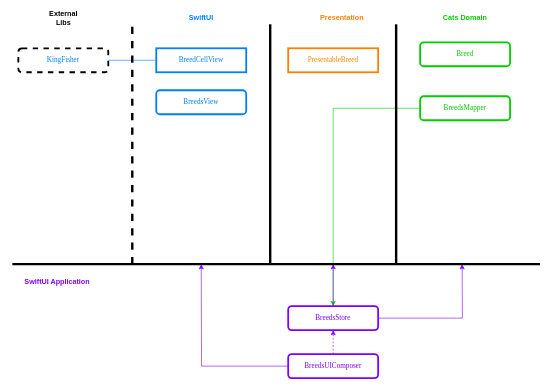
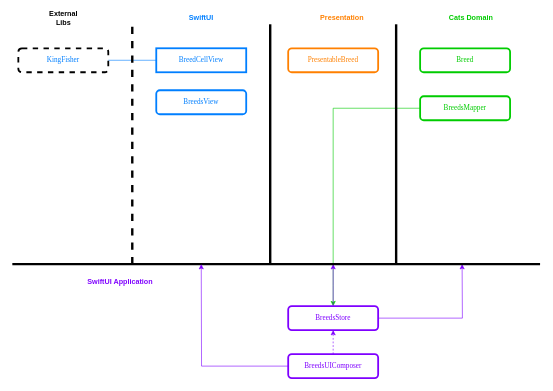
  <mxCell id="0" />
  <mxCell id="1" parent="0" />
- <mxCell id="2" value="&lt;font face=&quot;Verdana&quot; color=&quot;#ff8000&quot;&gt;PresentableBreed&lt;/font&gt;" style="whiteSpace=wrap;html=1;fillColor=none;strokeColor=#FF8000;strokeWidth=3;rounded=0;" vertex="1" parent="1"><mxGeometry x="480" y="80" width="150" height="40" as="geometry" /></mxCell>
- <mxCell id="3" value="&lt;font face=&quot;Verdana&quot; color=&quot;#00cc00&quot;&gt;Breed&lt;/font&gt;" style="rounded=1;whiteSpace=wrap;html=1;strokeColor=#00CC00;fillColor=none;strokeWidth=3;" vertex="1" parent="1"><mxGeometry x="700" y="70" width="150" height="40" as="geometry" /></mxCell>
+ <mxCell id="2" value="&lt;font face=&quot;Verdana&quot; color=&quot;#ff8000&quot;&gt;PresentableBreed&lt;/font&gt;" style="rounded=1;whiteSpace=wrap;html=1;fillColor=none;strokeColor=#FF8000;strokeWidth=3;" vertex="1" parent="1"><mxGeometry x="480" y="80" width="150" height="40" as="geometry" /></mxCell>
+ <mxCell id="3" value="&lt;font face=&quot;Verdana&quot; color=&quot;#00cc00&quot;&gt;Breed&lt;/font&gt;" style="rounded=1;whiteSpace=wrap;html=1;strokeColor=#00CC00;fillColor=none;strokeWidth=3;" vertex="1" parent="1"><mxGeometry x="700" y="80" width="150" height="40" as="geometry" /></mxCell>
  <mxCell id="4" style="edgeStyle=orthogonalEdgeStyle;rounded=0;orthogonalLoop=1;jettySize=auto;html=1;strokeWidth=1;strokeColor=#00CC00;" edge="1" parent="1" source="5" target="13"><mxGeometry relative="1" as="geometry" /></mxCell>
  <mxCell id="5" value="&lt;font face=&quot;Verdana&quot; color=&quot;#00cc00&quot;&gt;BreedsMapper&lt;/font&gt;" style="rounded=1;whiteSpace=wrap;html=1;strokeColor=#00CC00;fillColor=none;strokeWidth=3;" vertex="1" parent="1"><mxGeometry x="700" y="160" width="150" height="40" as="geometry" /></mxCell>
  <mxCell id="6" value="" style="endArrow=none;html=1;strokeWidth=4;" edge="1" parent="1"><mxGeometry width="50" height="50" relative="1" as="geometry"><mxPoint x="660" y="440" as="sourcePoint" /><mxPoint x="660" y="40" as="targetPoint" /></mxGeometry></mxCell>
  <mxCell id="7" value="" style="endArrow=none;html=1;strokeWidth=4;" edge="1" parent="1"><mxGeometry width="50" height="50" relative="1" as="geometry"><mxPoint x="450" y="440" as="sourcePoint" /><mxPoint x="450" y="40" as="targetPoint" /></mxGeometry></mxCell>
  <mxCell id="8" value="&lt;font face=&quot;Verdana&quot; color=&quot;#007fff&quot;&gt;BreedsView&lt;/font&gt;" style="rounded=1;whiteSpace=wrap;html=1;fillColor=none;strokeWidth=3;strokeColor=#007FFF;" vertex="1" parent="1"><mxGeometry x="260" y="150" width="150" height="40" as="geometry" /></mxCell>
  <mxCell id="9" style="edgeStyle=orthogonalEdgeStyle;rounded=0;orthogonalLoop=1;jettySize=auto;html=1;entryX=1;entryY=0.5;entryDx=0;entryDy=0;strokeColor=#007FFF;strokeWidth=1;endArrow=none;" edge="1" parent="1" source="10" target="15"><mxGeometry relative="1" as="geometry" /></mxCell>
  <mxCell id="10" value="&lt;font face=&quot;Verdana&quot; color=&quot;#007fff&quot;&gt;BreedCellView&lt;/font&gt;" style="whiteSpace=wrap;html=1;fillColor=none;strokeWidth=3;strokeColor=#007FFF;rounded=0;" vertex="1" parent="1"><mxGeometry x="260" y="80" width="150" height="40" as="geometry" /></mxCell>
  <mxCell id="11" style="edgeStyle=orthogonalEdgeStyle;rounded=0;orthogonalLoop=1;jettySize=auto;html=1;strokeColor=#7F00FF;strokeWidth=1;" edge="1" parent="1" source="13"><mxGeometry relative="1" as="geometry"><mxPoint x="770" y="440" as="targetPoint" /></mxGeometry></mxCell>
  <mxCell id="12" style="edgeStyle=orthogonalEdgeStyle;rounded=0;orthogonalLoop=1;jettySize=auto;html=1;strokeColor=#7F00FF;strokeWidth=1;" edge="1" parent="1" source="13"><mxGeometry relative="1" as="geometry"><mxPoint x="555" y="440" as="targetPoint" /></mxGeometry></mxCell>
  <mxCell id="13" value="&lt;font face=&quot;Verdana&quot; color=&quot;#7f00ff&quot;&gt;BreedsStore&lt;/font&gt;" style="rounded=1;whiteSpace=wrap;html=1;fillColor=none;strokeWidth=3;strokeColor=#7F00FF;" vertex="1" parent="1"><mxGeometry x="480" y="510" width="150" height="40" as="geometry" /></mxCell>
  <mxCell id="14" value="" style="endArrow=none;html=1;strokeWidth=4;dashed=1;" edge="1" parent="1"><mxGeometry width="50" height="50" relative="1" as="geometry"><mxPoint x="220" y="440" as="sourcePoint" /><mxPoint x="220" y="40" as="targetPoint" /></mxGeometry></mxCell>
  <mxCell id="15" value="&lt;font color=&quot;#007fff&quot; face=&quot;Verdana&quot;&gt;&lt;span&gt;KingFisher&lt;/span&gt;&lt;/font&gt;" style="rounded=1;whiteSpace=wrap;html=1;fillColor=none;strokeWidth=3;dashed=1;" vertex="1" parent="1"><mxGeometry x="30" y="80" width="150" height="40" as="geometry" /></mxCell>
  <mxCell id="16" value="&lt;font color=&quot;#007fff&quot;&gt;&lt;b&gt;SwiftUI&lt;/b&gt;&lt;/font&gt;" style="text;html=1;strokeColor=none;fillColor=none;align=center;verticalAlign=middle;whiteSpace=wrap;rounded=0;dashed=1;" vertex="1" parent="1"><mxGeometry x="315" y="20" width="40" height="20" as="geometry" /></mxCell>
  <mxCell id="17" value="&lt;b&gt;&lt;font color=&quot;#ff8000&quot;&gt;Presentation&lt;/font&gt;&lt;/b&gt;" style="text;html=1;strokeColor=none;fillColor=none;align=center;verticalAlign=middle;whiteSpace=wrap;rounded=0;dashed=1;" vertex="1" parent="1"><mxGeometry x="550" y="20" width="40" height="20" as="geometry" /></mxCell>
- <mxCell id="18" value="&lt;font color=&quot;#00cc00&quot;&gt;&lt;b&gt;Cats Domain&lt;/b&gt;&lt;/font&gt;" style="text;html=1;strokeColor=none;fillColor=none;align=center;verticalAlign=middle;whiteSpace=wrap;rounded=0;dashed=1;" vertex="1" parent="1"><mxGeometry x="720" y="20" width="110" height="20" as="geometry" /></mxCell>
+ <mxCell id="18" value="&lt;font color=&quot;#00cc00&quot;&gt;&lt;b&gt;Cats Domain&lt;/b&gt;&lt;/font&gt;" style="text;html=1;strokeColor=none;fillColor=none;align=center;verticalAlign=middle;whiteSpace=wrap;rounded=0;dashed=1;" vertex="1" parent="1"><mxGeometry x="730" y="20" width="110" height="20" as="geometry" /></mxCell>
  <mxCell id="19" value="" style="endArrow=none;html=1;strokeWidth=4;" edge="1" parent="1"><mxGeometry width="50" height="50" relative="1" as="geometry"><mxPoint x="900" y="440" as="sourcePoint" /><mxPoint x="20" y="440" as="targetPoint" /></mxGeometry></mxCell>
- <mxCell id="20" value="&lt;b&gt;&lt;font color=&quot;#7f00ff&quot;&gt;SwiftUI Application&lt;/font&gt;&lt;/b&gt;" style="text;html=1;strokeColor=none;fillColor=none;align=center;verticalAlign=middle;whiteSpace=wrap;rounded=0;dashed=1;" vertex="1" parent="1"><mxGeometry x="20" y="460" width="150" height="20" as="geometry" /></mxCell>
+ <mxCell id="20" value="&lt;b&gt;&lt;font color=&quot;#7f00ff&quot;&gt;SwiftUI Application&lt;/font&gt;&lt;/b&gt;" style="text;html=1;strokeColor=none;fillColor=none;align=center;verticalAlign=middle;whiteSpace=wrap;rounded=0;dashed=1;" vertex="1" parent="1"><mxGeometry x="125" y="460" width="150" height="20" as="geometry" /></mxCell>
  <mxCell id="21" style="edgeStyle=orthogonalEdgeStyle;rounded=0;orthogonalLoop=1;jettySize=auto;html=1;entryX=0.5;entryY=1;entryDx=0;entryDy=0;strokeWidth=1;exitX=0.5;exitY=0;exitDx=0;exitDy=0;strokeColor=#7F00FF;dashed=1;" edge="1" parent="1" source="23" target="13"><mxGeometry relative="1" as="geometry" /></mxCell>
  <mxCell id="22" style="edgeStyle=orthogonalEdgeStyle;rounded=0;orthogonalLoop=1;jettySize=auto;html=1;strokeColor=#7F00FF;strokeWidth=1;exitX=0;exitY=0.5;exitDx=0;exitDy=0;" edge="1" parent="1" source="23"><mxGeometry relative="1" as="geometry"><mxPoint x="335" y="440" as="targetPoint" /></mxGeometry></mxCell>
  <mxCell id="23" value="&lt;font face=&quot;Verdana&quot; color=&quot;#7f00ff&quot;&gt;BreedsUIComposer&lt;/font&gt;" style="rounded=1;whiteSpace=wrap;html=1;fillColor=none;strokeWidth=3;strokeColor=#7F00FF;" vertex="1" parent="1"><mxGeometry x="480" y="590" width="150" height="40" as="geometry" /></mxCell>
  <mxCell id="24" value="&lt;b&gt;External Libs&lt;/b&gt;" style="text;html=1;strokeColor=none;fillColor=none;align=center;verticalAlign=middle;whiteSpace=wrap;rounded=0;dashed=1;" vertex="1" parent="1"><mxGeometry x="87.5" y="20" width="35" height="20" as="geometry" /></mxCell>
